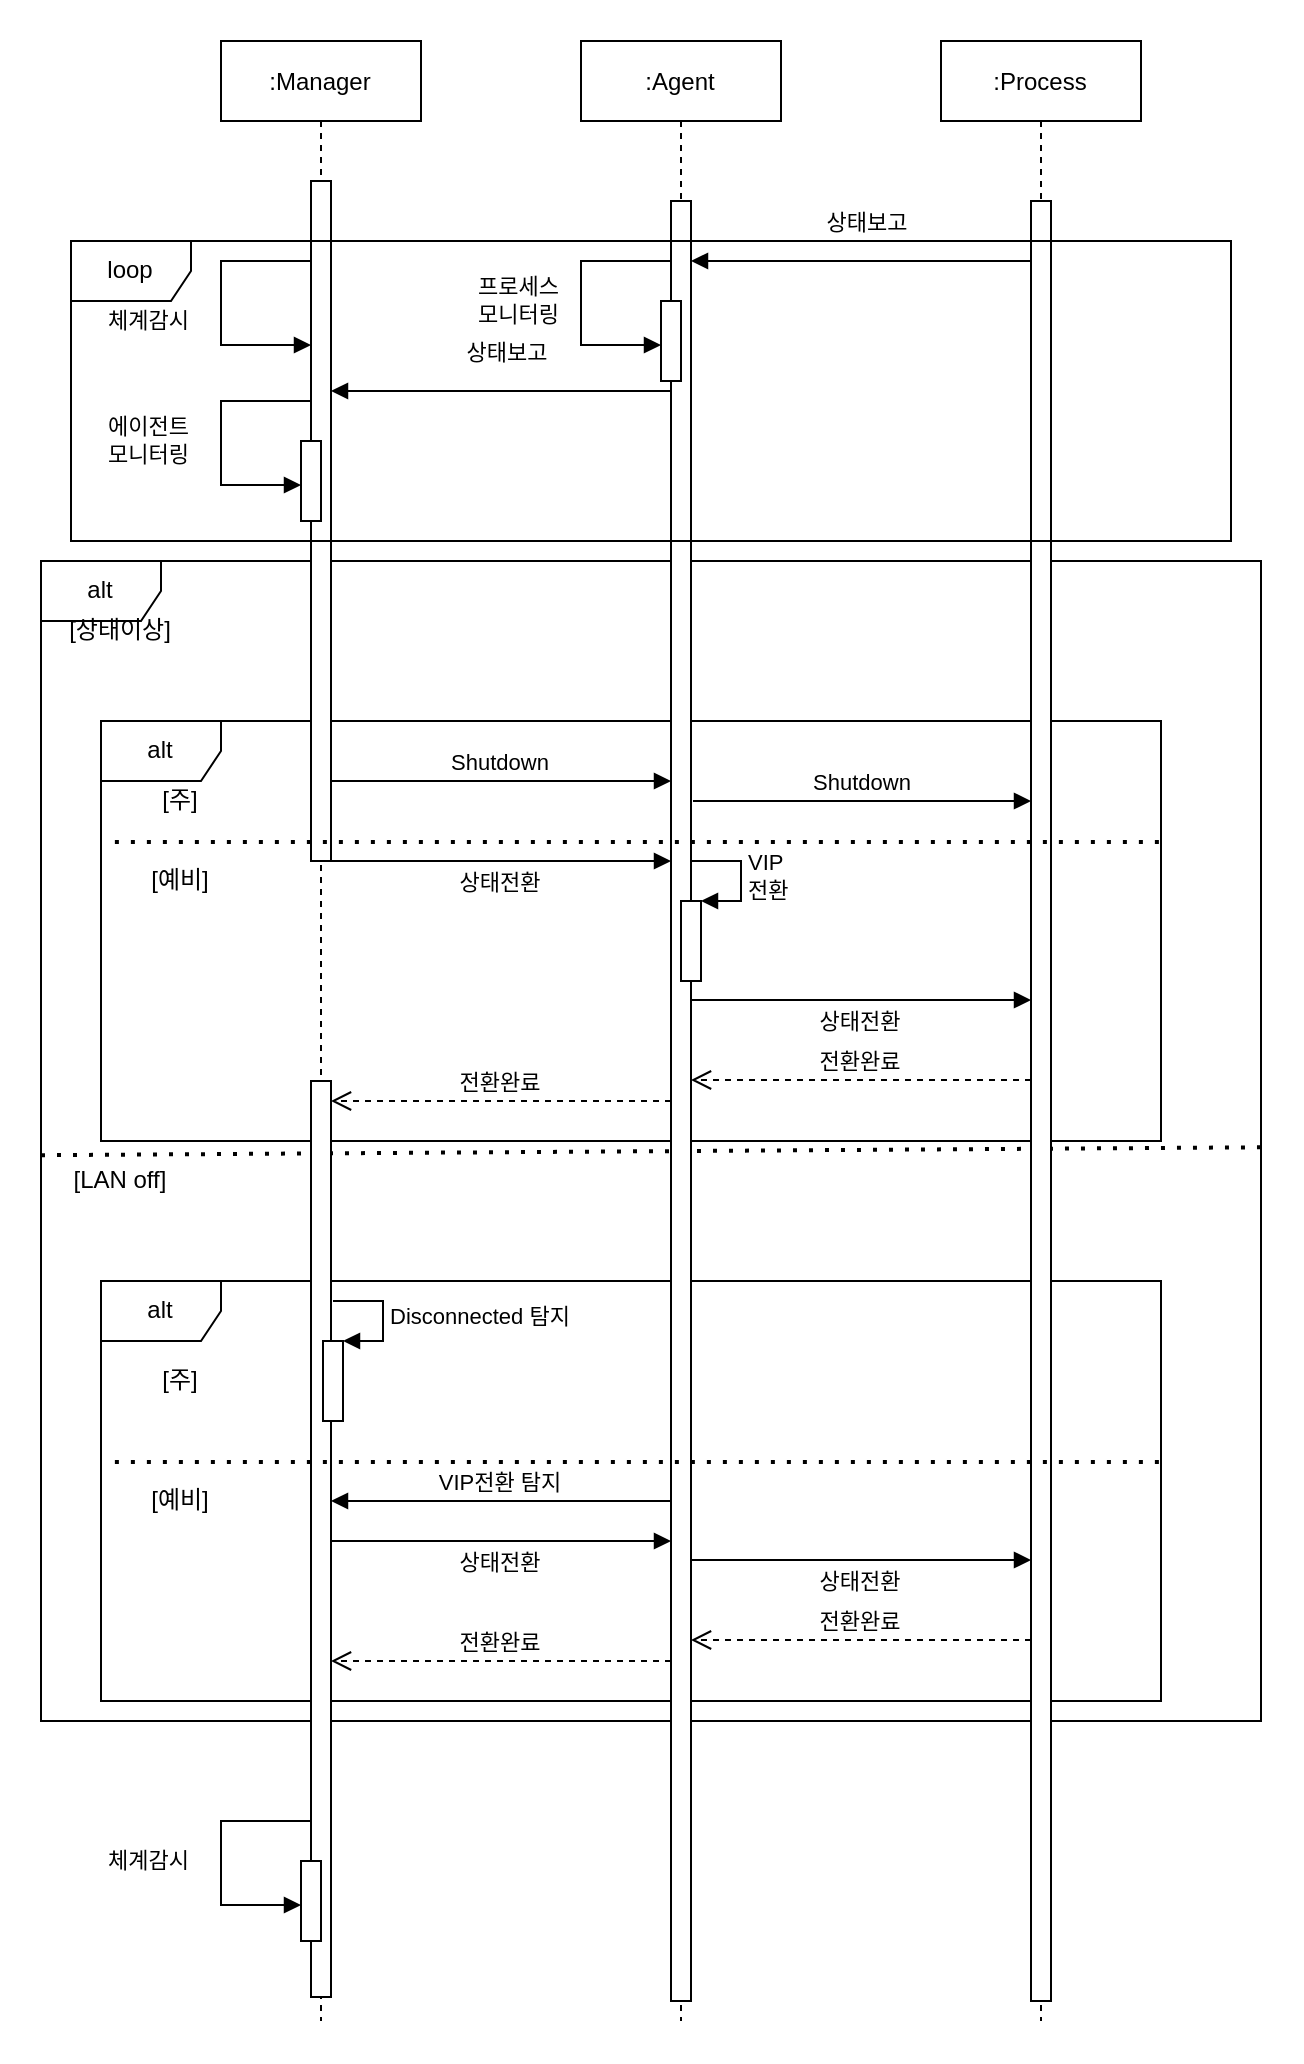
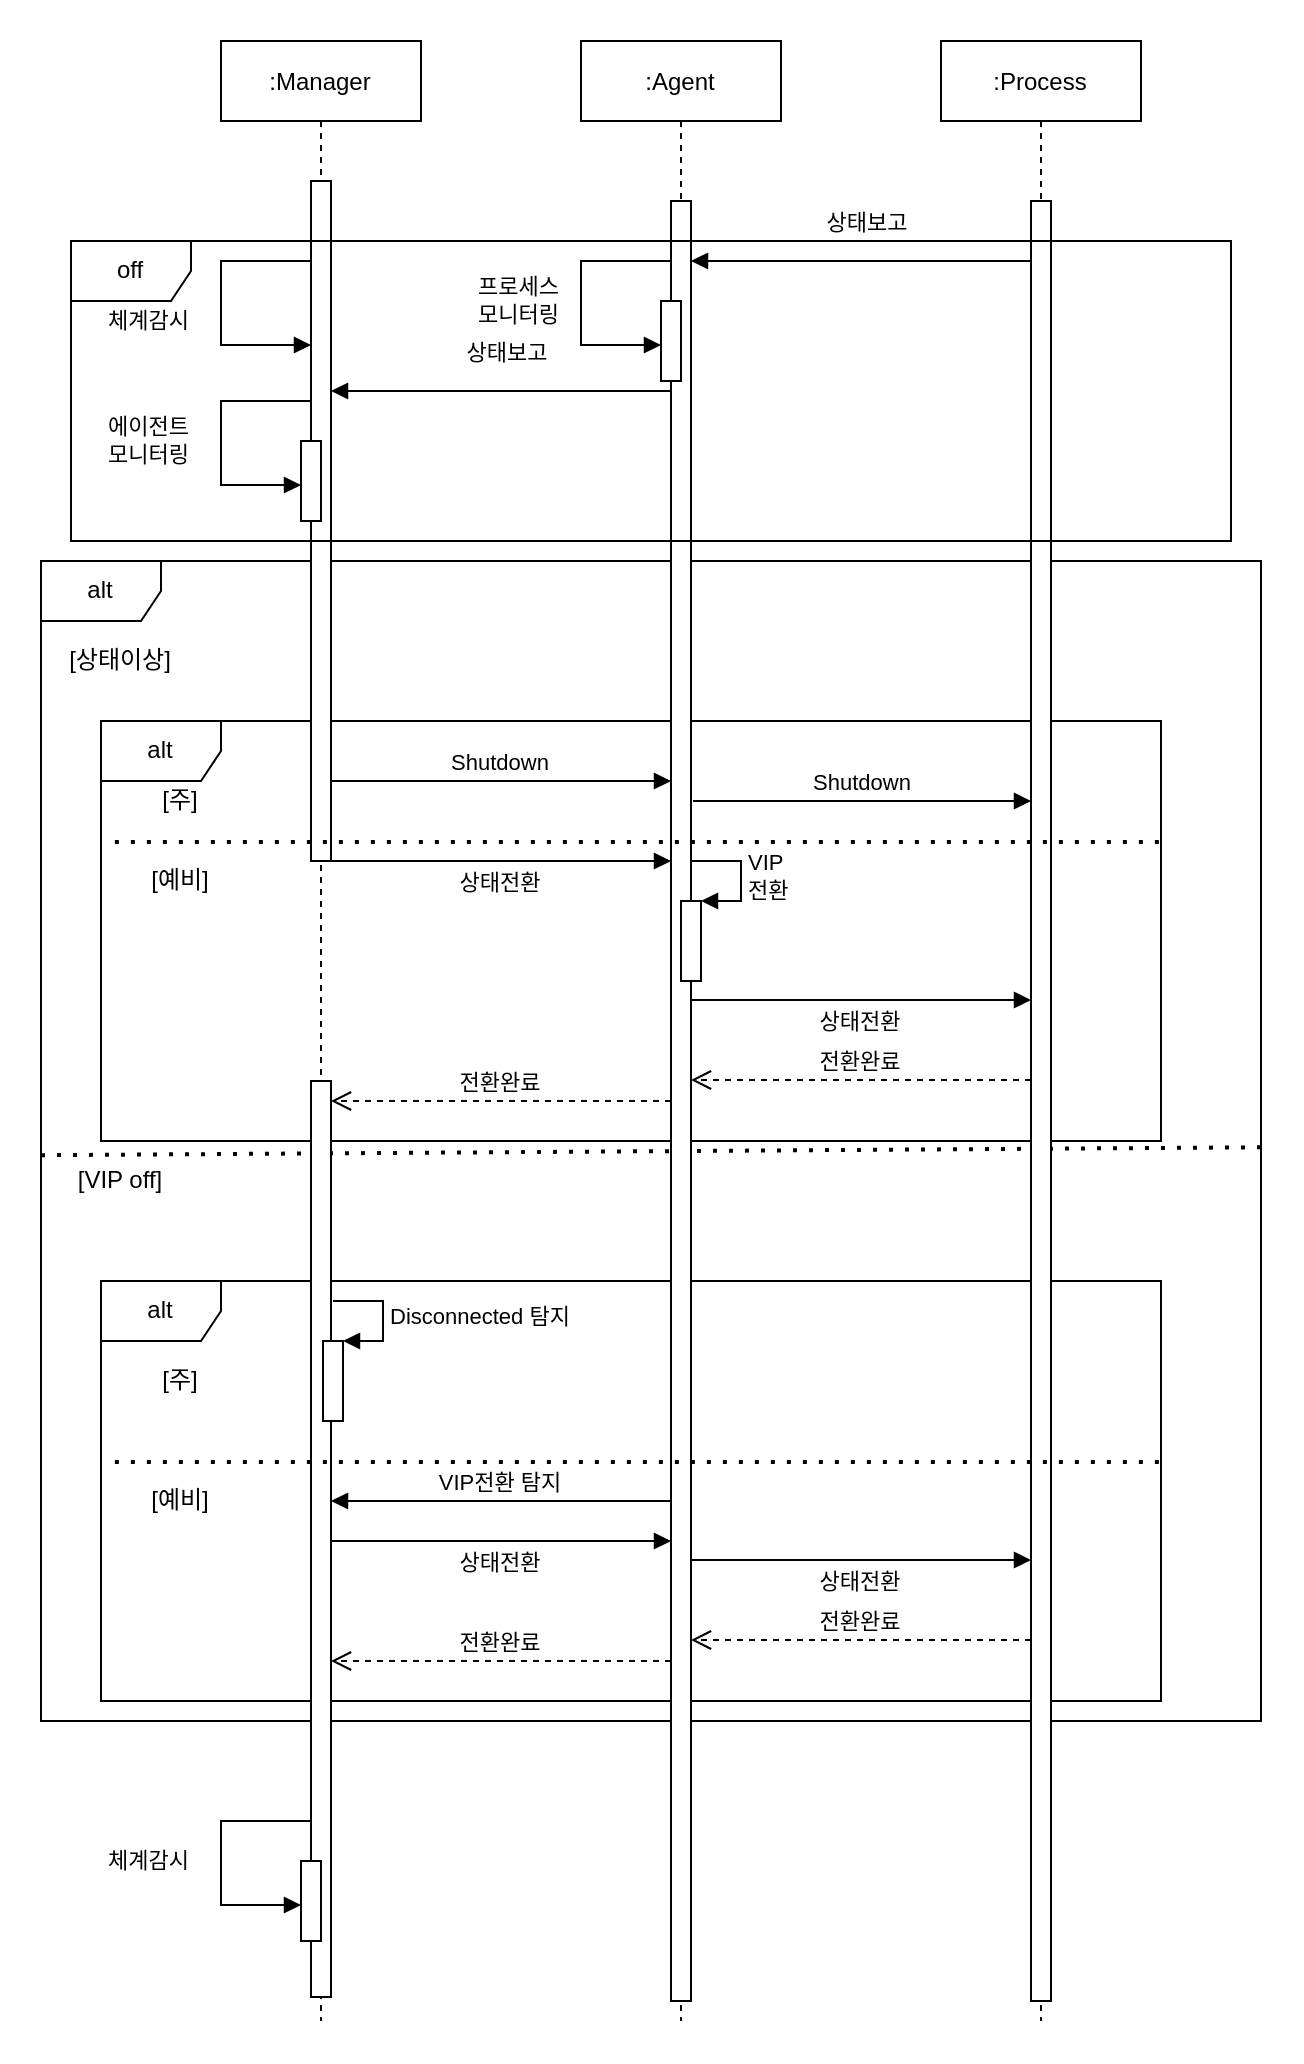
  <mxCell id="0" />
  <mxCell id="1" parent="0" />
  <mxCell id="2" value="alt" style="shape=umlFrame;whiteSpace=wrap;html=1;width=60;height=30;" parent="1" vertex="1"><mxGeometry x="50" y="640" width="530" height="210" as="geometry" /></mxCell>
  <mxCell id="3" value="" style="endArrow=none;dashed=1;html=1;dashPattern=1 3;strokeWidth=2;entryX=1;entryY=0.485;entryDx=0;entryDy=0;entryPerimeter=0;exitX=0;exitY=0.49;exitDx=0;exitDy=0;exitPerimeter=0;" parent="1" edge="1"><mxGeometry width="50" height="50" relative="1" as="geometry"><mxPoint x="20" y="577.1" as="sourcePoint" /><mxPoint x="630" y="573.15" as="targetPoint" /></mxGeometry></mxCell>
  <mxCell id="4" value="alt" style="shape=umlFrame;whiteSpace=wrap;html=1;width=60;height=30;" parent="1" vertex="1"><mxGeometry x="20" y="280" width="610" height="580" as="geometry" /></mxCell>
  <mxCell id="5" value="alt" style="shape=umlFrame;whiteSpace=wrap;html=1;width=60;height=30;" parent="1" vertex="1"><mxGeometry x="50" y="360" width="530" height="210" as="geometry" /></mxCell>
  <mxCell id="6" value=":Manager" style="shape=umlLifeline;perimeter=lifelinePerimeter;container=1;collapsible=0;recursiveResize=0;rounded=0;shadow=0;strokeWidth=1;" parent="1" vertex="1"><mxGeometry x="110" y="20" width="100" height="990" as="geometry" /></mxCell>
  <mxCell id="7" value="" style="points=[];perimeter=orthogonalPerimeter;rounded=0;shadow=0;strokeWidth=1;" parent="6" vertex="1"><mxGeometry x="45" y="70" width="10" height="340" as="geometry" /></mxCell>
  <mxCell id="8" value="" style="html=1;points=[];perimeter=orthogonalPerimeter;rotation=-180;" parent="6" vertex="1"><mxGeometry x="45" y="520" width="10" height="458" as="geometry" /></mxCell>
  <mxCell id="9" value="" style="html=1;points=[];perimeter=orthogonalPerimeter;" vertex="1" parent="6"><mxGeometry x="51" y="650" width="10" height="40" as="geometry" /></mxCell>
  <mxCell id="10" value="Disconnected 탐지" style="edgeStyle=orthogonalEdgeStyle;html=1;align=left;spacingLeft=2;endArrow=block;rounded=0;entryX=1;entryY=0;" edge="1" parent="6" target="9"><mxGeometry relative="1" as="geometry"><mxPoint x="56" y="630" as="sourcePoint" /><Array as="points"><mxPoint x="81" y="630" /></Array></mxGeometry></mxCell>
  <mxCell id="11" value=":Agent" style="shape=umlLifeline;perimeter=lifelinePerimeter;container=1;collapsible=0;recursiveResize=0;rounded=0;shadow=0;strokeWidth=1;" parent="1" vertex="1"><mxGeometry x="290" y="20" width="100" height="990" as="geometry" /></mxCell>
  <mxCell id="12" value="" style="points=[];perimeter=orthogonalPerimeter;rounded=0;shadow=0;strokeWidth=1;" parent="11" vertex="1"><mxGeometry x="45" y="80" width="10" height="900" as="geometry" /></mxCell>
  <mxCell id="13" value="" style="html=1;points=[];perimeter=orthogonalPerimeter;rotation=-180;" parent="11" vertex="1"><mxGeometry x="40" y="130" width="10" height="40" as="geometry" /></mxCell>
  <mxCell id="14" value="프로세스&lt;br&gt;모니터링" style="edgeStyle=orthogonalEdgeStyle;html=1;align=left;spacingLeft=2;endArrow=block;rounded=0;" parent="11" edge="1"><mxGeometry x="-0.291" y="59" relative="1" as="geometry"><mxPoint x="45" y="110" as="sourcePoint" /><Array as="points"><mxPoint y="110" /><mxPoint y="152" /></Array><mxPoint x="40" y="152" as="targetPoint" /><mxPoint x="-114" y="20" as="offset" /></mxGeometry></mxCell>
- <mxCell id="15" value="[상태이상]" style="text;html=1;strokeColor=none;fillColor=none;align=center;verticalAlign=middle;whiteSpace=wrap;rounded=0;" parent="1" vertex="1"><mxGeometry x="30" y="305" width="60" height="20" as="geometry" /></mxCell>
+ <mxCell id="15" value="[상태이상]" style="text;html=1;strokeColor=none;fillColor=none;align=center;verticalAlign=middle;whiteSpace=wrap;rounded=0;" parent="1" vertex="1"><mxGeometry x="30" y="320" width="60" height="20" as="geometry" /></mxCell>
  <mxCell id="16" value=":Process" style="shape=umlLifeline;perimeter=lifelinePerimeter;container=1;collapsible=0;recursiveResize=0;rounded=0;shadow=0;strokeWidth=1;" parent="1" vertex="1"><mxGeometry x="470" y="20" width="100" height="990" as="geometry" /></mxCell>
  <mxCell id="17" value="" style="points=[];perimeter=orthogonalPerimeter;rounded=0;shadow=0;strokeWidth=1;" parent="16" vertex="1"><mxGeometry x="45" y="80" width="10" height="900" as="geometry" /></mxCell>
  <mxCell id="18" value="" style="endArrow=none;dashed=1;html=1;dashPattern=1 3;strokeWidth=2;entryX=0.004;entryY=0.689;entryDx=0;entryDy=0;entryPerimeter=0;exitX=0.998;exitY=0.689;exitDx=0;exitDy=0;exitPerimeter=0;" parent="1" edge="1"><mxGeometry width="50" height="50" relative="1" as="geometry"><mxPoint x="578.94" y="420.48" as="sourcePoint" /><mxPoint x="52.12" y="420.48" as="targetPoint" /></mxGeometry></mxCell>
  <mxCell id="19" value="[예비]" style="text;html=1;strokeColor=none;fillColor=none;align=center;verticalAlign=middle;whiteSpace=wrap;rounded=0;" parent="1" vertex="1"><mxGeometry x="60" y="430" width="60" height="20" as="geometry" /></mxCell>
  <mxCell id="20" value="전환완료" style="verticalAlign=bottom;endArrow=open;dashed=1;endSize=8;shadow=0;strokeWidth=1;" parent="1" edge="1"><mxGeometry relative="1" as="geometry"><mxPoint x="165" y="550" as="targetPoint" /><mxPoint x="335" y="550" as="sourcePoint" /><Array as="points"><mxPoint x="200" y="550" /></Array></mxGeometry></mxCell>
  <mxCell id="21" value="" style="html=1;points=[];perimeter=orthogonalPerimeter;rotation=-180;" parent="1" vertex="1"><mxGeometry x="150" y="220" width="10" height="40" as="geometry" /></mxCell>
  <mxCell id="22" value="에이전트&lt;br&gt;모니터링" style="edgeStyle=orthogonalEdgeStyle;html=1;align=left;spacingLeft=2;endArrow=block;rounded=0;" parent="1" edge="1"><mxGeometry x="-0.291" y="63" relative="1" as="geometry"><mxPoint x="155" y="200" as="sourcePoint" /><Array as="points"><mxPoint x="110" y="200" /><mxPoint x="110" y="242" /></Array><mxPoint x="150" y="242" as="targetPoint" /><mxPoint x="-123" y="20" as="offset" /></mxGeometry></mxCell>
  <mxCell id="23" value="[주]" style="text;html=1;strokeColor=none;fillColor=none;align=center;verticalAlign=middle;whiteSpace=wrap;rounded=0;" parent="1" vertex="1"><mxGeometry x="60" y="390" width="60" height="20" as="geometry" /></mxCell>
  <mxCell id="24" value="" style="html=1;points=[];perimeter=orthogonalPerimeter;rotation=-180;" parent="1" vertex="1"><mxGeometry x="150" y="930" width="10" height="40" as="geometry" /></mxCell>
  <mxCell id="25" value="체계감시" style="edgeStyle=orthogonalEdgeStyle;html=1;align=left;spacingLeft=2;endArrow=block;rounded=0;" parent="1" edge="1"><mxGeometry x="-0.291" y="63" relative="1" as="geometry"><mxPoint x="155" y="910" as="sourcePoint" /><Array as="points"><mxPoint x="110" y="910" /><mxPoint x="110" y="952" /></Array><mxPoint x="150" y="952" as="targetPoint" /><mxPoint x="-123" y="20" as="offset" /></mxGeometry></mxCell>
- <mxCell id="26" value="loop" style="shape=umlFrame;whiteSpace=wrap;html=1;" parent="1" vertex="1"><mxGeometry x="35" y="120" width="580" height="150" as="geometry" /></mxCell>
+ <mxCell id="26" value="off" style="shape=umlFrame;whiteSpace=wrap;html=1;" parent="1" vertex="1"><mxGeometry x="35" y="120" width="580" height="150" as="geometry" /></mxCell>
  <mxCell id="27" value="상태보고" style="html=1;verticalAlign=bottom;endArrow=block;" parent="1" source="12" target="7" edge="1"><mxGeometry x="-0.03" y="-10" width="80" relative="1" as="geometry"><mxPoint x="330" y="240" as="sourcePoint" /><mxPoint x="410" y="240" as="targetPoint" /><Array as="points"><mxPoint x="280" y="195" /></Array><mxPoint as="offset" /></mxGeometry></mxCell>
  <mxCell id="28" value="상태보고" style="html=1;verticalAlign=bottom;endArrow=block;" parent="1" source="17" target="12" edge="1"><mxGeometry x="-0.03" y="-10" width="80" relative="1" as="geometry"><mxPoint x="510" y="130" as="sourcePoint" /><mxPoint x="340" y="130" as="targetPoint" /><Array as="points"><mxPoint x="455" y="130" /></Array><mxPoint as="offset" /></mxGeometry></mxCell>
  <mxCell id="29" value="체계감시" style="edgeStyle=orthogonalEdgeStyle;html=1;align=left;spacingLeft=2;endArrow=block;rounded=0;" parent="1" edge="1"><mxGeometry x="0.318" y="61" relative="1" as="geometry"><mxPoint x="155" y="130" as="sourcePoint" /><Array as="points"><mxPoint x="110" y="130" /><mxPoint x="110" y="172" /></Array><mxPoint x="155" y="172" as="targetPoint" /><mxPoint x="-60" y="49" as="offset" /></mxGeometry></mxCell>
  <mxCell id="30" value="Shutdown" style="verticalAlign=bottom;endArrow=block;entryX=0;entryY=0;shadow=0;strokeWidth=1;" parent="1" edge="1"><mxGeometry relative="1" as="geometry"><mxPoint x="165" y="390" as="sourcePoint" /><mxPoint x="335" y="390" as="targetPoint" /></mxGeometry></mxCell>
  <mxCell id="31" value="Shutdown" style="verticalAlign=bottom;endArrow=block;shadow=0;strokeWidth=1;" parent="1" edge="1"><mxGeometry relative="1" as="geometry"><mxPoint x="346" y="400" as="sourcePoint" /><mxPoint x="515" y="400" as="targetPoint" /></mxGeometry></mxCell>
- <mxCell id="32" value="[LAN off]" style="text;html=1;strokeColor=none;fillColor=none;align=center;verticalAlign=middle;whiteSpace=wrap;rounded=0;" parent="1" vertex="1"><mxGeometry x="30" y="580" width="60" height="20" as="geometry" /></mxCell>
+ <mxCell id="32" value="[VIP off]" style="text;html=1;strokeColor=none;fillColor=none;align=center;verticalAlign=middle;whiteSpace=wrap;rounded=0;" parent="1" vertex="1"><mxGeometry x="30" y="580" width="60" height="20" as="geometry" /></mxCell>
  <mxCell id="33" value="상태전환" style="verticalAlign=bottom;endArrow=block;shadow=0;strokeWidth=1;" parent="1" source="7" target="12" edge="1"><mxGeometry x="0.235" y="-28" relative="1" as="geometry"><mxPoint x="160" y="489" as="sourcePoint" /><mxPoint x="330" y="489" as="targetPoint" /><Array as="points"><mxPoint x="310" y="430" /></Array><mxPoint x="-20" y="-8" as="offset" /></mxGeometry></mxCell>
  <mxCell id="34" value="" style="html=1;points=[];perimeter=orthogonalPerimeter;" parent="1" vertex="1"><mxGeometry x="340" y="450" width="10" height="40" as="geometry" /></mxCell>
  <mxCell id="35" value="VIP&lt;br&gt;전환" style="edgeStyle=orthogonalEdgeStyle;html=1;align=left;spacingLeft=2;endArrow=block;rounded=0;entryX=1;entryY=0;" parent="1" target="34" edge="1"><mxGeometry relative="1" as="geometry"><mxPoint x="345" y="430" as="sourcePoint" /><Array as="points"><mxPoint x="370" y="430" /></Array></mxGeometry></mxCell>
  <mxCell id="36" value="상태전환" style="verticalAlign=bottom;endArrow=block;shadow=0;strokeWidth=1;" parent="1" edge="1"><mxGeometry x="0.235" y="-28" relative="1" as="geometry"><mxPoint x="345" y="499.5" as="sourcePoint" /><mxPoint x="515" y="499.5" as="targetPoint" /><Array as="points"><mxPoint x="455" y="499.5" /></Array><mxPoint x="-20" y="-8" as="offset" /></mxGeometry></mxCell>
  <mxCell id="37" value="전환완료" style="verticalAlign=bottom;endArrow=open;dashed=1;endSize=8;shadow=0;strokeWidth=1;" parent="1" edge="1"><mxGeometry relative="1" as="geometry"><mxPoint x="345" y="539.5" as="targetPoint" /><mxPoint x="515" y="539.5" as="sourcePoint" /><Array as="points"><mxPoint x="375" y="539.5" /></Array></mxGeometry></mxCell>
  <mxCell id="38" value="VIP전환 탐지" style="verticalAlign=bottom;endArrow=block;shadow=0;strokeWidth=1;" parent="1" edge="1"><mxGeometry relative="1" as="geometry"><mxPoint x="335" y="750" as="sourcePoint" /><mxPoint x="165" y="750" as="targetPoint" /><Array as="points"><mxPoint x="290" y="750" /></Array></mxGeometry></mxCell>
  <mxCell id="39" value="전환완료" style="verticalAlign=bottom;endArrow=open;dashed=1;endSize=8;shadow=0;strokeWidth=1;" parent="1" edge="1"><mxGeometry relative="1" as="geometry"><mxPoint x="165" y="830" as="targetPoint" /><mxPoint x="335" y="830" as="sourcePoint" /><Array as="points"><mxPoint x="200" y="830" /></Array></mxGeometry></mxCell>
  <mxCell id="40" value="상태전환" style="verticalAlign=bottom;endArrow=block;shadow=0;strokeWidth=1;" parent="1" edge="1"><mxGeometry x="0.235" y="-28" relative="1" as="geometry"><mxPoint x="165" y="770" as="sourcePoint" /><mxPoint x="335" y="770" as="targetPoint" /><Array as="points"><mxPoint x="310" y="770" /></Array><mxPoint x="-20" y="-8" as="offset" /></mxGeometry></mxCell>
  <mxCell id="41" value="상태전환" style="verticalAlign=bottom;endArrow=block;shadow=0;strokeWidth=1;" parent="1" edge="1"><mxGeometry x="0.235" y="-28" relative="1" as="geometry"><mxPoint x="345" y="779.5" as="sourcePoint" /><mxPoint x="515" y="779.5" as="targetPoint" /><Array as="points"><mxPoint x="455" y="779.5" /></Array><mxPoint x="-20" y="-8" as="offset" /></mxGeometry></mxCell>
  <mxCell id="42" value="전환완료" style="verticalAlign=bottom;endArrow=open;dashed=1;endSize=8;shadow=0;strokeWidth=1;" parent="1" edge="1"><mxGeometry relative="1" as="geometry"><mxPoint x="345" y="819.5" as="targetPoint" /><mxPoint x="515" y="819.5" as="sourcePoint" /><Array as="points"><mxPoint x="375" y="819.5" /></Array></mxGeometry></mxCell>
  <mxCell id="43" value="" style="endArrow=none;dashed=1;html=1;dashPattern=1 3;strokeWidth=2;entryX=0.004;entryY=0.689;entryDx=0;entryDy=0;entryPerimeter=0;exitX=0.998;exitY=0.689;exitDx=0;exitDy=0;exitPerimeter=0;" parent="1" edge="1"><mxGeometry width="50" height="50" relative="1" as="geometry"><mxPoint x="578.94" y="730.48" as="sourcePoint" /><mxPoint x="52.12" y="730.48" as="targetPoint" /></mxGeometry></mxCell>
  <mxCell id="44" value="[예비]" style="text;html=1;strokeColor=none;fillColor=none;align=center;verticalAlign=middle;whiteSpace=wrap;rounded=0;" parent="1" vertex="1"><mxGeometry x="60" y="740" width="60" height="20" as="geometry" /></mxCell>
  <mxCell id="45" value="[주]" style="text;html=1;strokeColor=none;fillColor=none;align=center;verticalAlign=middle;whiteSpace=wrap;rounded=0;" parent="1" vertex="1"><mxGeometry x="60" y="680" width="60" height="20" as="geometry" /></mxCell>
